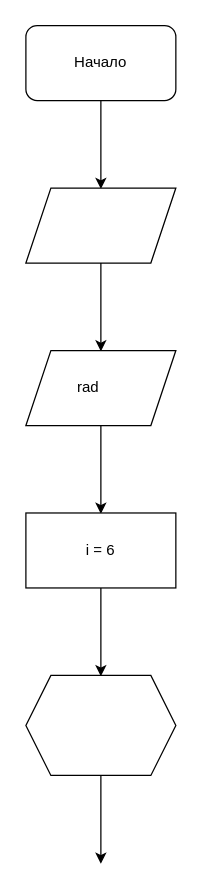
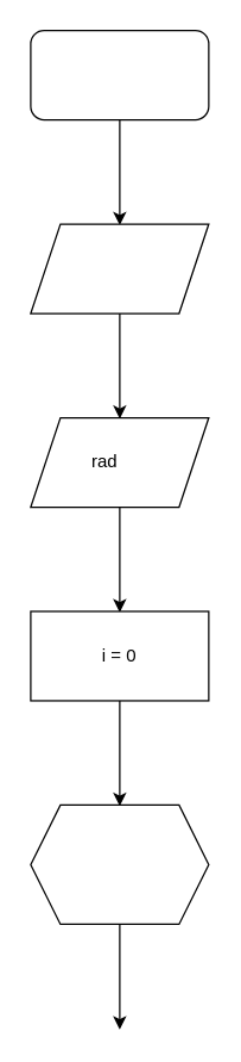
  <mxCell id="0" />
  <mxCell id="1" parent="0" />
  <mxCell id="2" value="" style="rounded=1;whiteSpace=wrap;html=1;" vertex="1" parent="1"><mxGeometry x="20" width="120" height="60" as="geometry" y="20" /></mxCell>
- <mxCell id="3" value="Начало" style="text;html=1;align=center;verticalAlign=middle;whiteSpace=wrap;rounded=0;" vertex="1" parent="1"><mxGeometry x="50" y="35" width="60" height="30" as="geometry" /></mxCell>
  <mxCell id="4" value="" style="endArrow=classic;html=1;rounded=0;" edge="1" parent="1" source="2"><mxGeometry width="50" height="50" relative="1" as="geometry"><mxPoint x="80" y="130" as="sourcePoint" /><mxPoint x="80" y="150.711" as="targetPoint" /></mxGeometry></mxCell>
  <mxCell id="5" value="" style="shape=parallelogram;perimeter=parallelogramPerimeter;whiteSpace=wrap;html=1;fixedSize=1;" vertex="1" parent="1"><mxGeometry x="20" y="150" width="120" height="60" as="geometry" /></mxCell>
  <mxCell id="6" value="" style="endArrow=classic;html=1;rounded=0;" edge="1" parent="1" source="5"><mxGeometry width="50" height="50" relative="1" as="geometry"><mxPoint x="80" y="260" as="sourcePoint" /><mxPoint x="80" y="280.711" as="targetPoint" /></mxGeometry></mxCell>
  <mxCell id="7" value="" style="shape=parallelogram;perimeter=parallelogramPerimeter;whiteSpace=wrap;html=1;fixedSize=1;" vertex="1" parent="1"><mxGeometry x="20" y="280" width="120" height="60" as="geometry" /></mxCell>
  <mxCell id="8" value="rad" style="text;html=1;align=center;verticalAlign=middle;whiteSpace=wrap;rounded=0;" vertex="1" parent="1"><mxGeometry x="40" y="295" width="60" height="30" as="geometry" /></mxCell>
  <mxCell id="9" value="" style="endArrow=classic;html=1;rounded=0;" edge="1" parent="1" source="7"><mxGeometry width="50" height="50" relative="1" as="geometry"><mxPoint x="80" y="390" as="sourcePoint" /><mxPoint x="80" y="410.711" as="targetPoint" /></mxGeometry></mxCell>
  <mxCell id="10" value="" style="rounded=0;whiteSpace=wrap;html=1;" vertex="1" parent="1"><mxGeometry x="20" y="410" width="120" height="60" as="geometry" /></mxCell>
- <mxCell id="11" value="i = 6" style="text;html=1;align=center;verticalAlign=middle;whiteSpace=wrap;rounded=0;" vertex="1" parent="1"><mxGeometry x="50" y="425" width="60" height="30" as="geometry" /></mxCell>
+ <mxCell id="11" value="i = 0" style="text;html=1;align=center;verticalAlign=middle;whiteSpace=wrap;rounded=0;" vertex="1" parent="1"><mxGeometry x="50" y="425" width="60" height="30" as="geometry" /></mxCell>
  <mxCell id="12" value="" style="endArrow=classic;html=1;rounded=0;" edge="1" parent="1" source="10"><mxGeometry width="50" height="50" relative="1" as="geometry"><mxPoint x="80" y="520" as="sourcePoint" /><mxPoint x="80" y="540.711" as="targetPoint" /></mxGeometry></mxCell>
  <mxCell id="13" value="" style="shape=hexagon;perimeter=hexagonPerimeter2;whiteSpace=wrap;html=1;fixedSize=1;" vertex="1" parent="1"><mxGeometry x="20" y="540" width="120" height="80" as="geometry" /></mxCell>
  <mxCell id="14" value="" style="endArrow=classic;html=1;rounded=0;" edge="1" parent="1" source="13"><mxGeometry width="50" height="50" relative="1" as="geometry"><mxPoint x="80" y="670" as="sourcePoint" /><mxPoint x="80" y="690.711" as="targetPoint" /></mxGeometry></mxCell>
